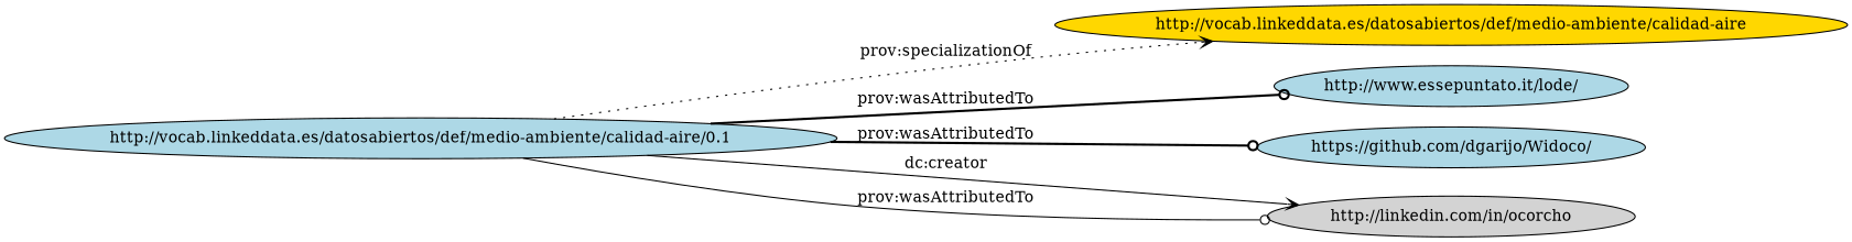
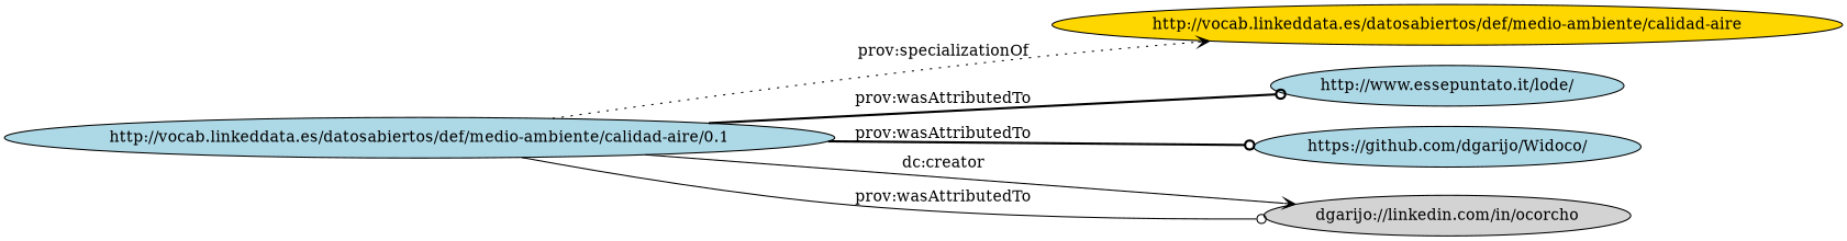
  digraph {
    rankdir=LR
    fontname="DejaVu Serif"
    node [style=filled fillcolor=lightblue fontname="DejaVu Serif"]
    edge [style=bold arrowhead=odot fontname="DejaVu Serif"]
    "http://vocab.linkeddata.es/datosabiertos/def/medio-ambiente/calidad-aire/0.1"
    "http://vocab.linkeddata.es/datosabiertos/def/medio-ambiente/calidad-aire" [fillcolor=gold]
    "http://www.essepuntato.it/lode/"
    "https://github.com/dgarijo/Widoco/"
-   "http://linkedin.com/in/ocorcho" [fillcolor=lightgrey]
+   "http://linkedin.com/in/ocorcho" [fillcolor=lightgrey label="dgarijo://linkedin.com/in/ocorcho"]
    "http://vocab.linkeddata.es/datosabiertos/def/medio-ambiente/calidad-aire/0.1" -> "http://vocab.linkeddata.es/datosabiertos/def/medio-ambiente/calidad-aire" [label="prov:specializationOf" style=dotted arrowhead=vee]
    "http://vocab.linkeddata.es/datosabiertos/def/medio-ambiente/calidad-aire/0.1" -> "http://www.essepuntato.it/lode/" [label="prov:wasAttributedTo"]
    "http://vocab.linkeddata.es/datosabiertos/def/medio-ambiente/calidad-aire/0.1" -> "https://github.com/dgarijo/Widoco/" [label="prov:wasAttributedTo"]
    "http://vocab.linkeddata.es/datosabiertos/def/medio-ambiente/calidad-aire/0.1" -> "http://linkedin.com/in/ocorcho" [label="dc:creator" style=solid arrowhead=vee]
    "http://vocab.linkeddata.es/datosabiertos/def/medio-ambiente/calidad-aire/0.1" -> "http://linkedin.com/in/ocorcho" [label="prov:wasAttributedTo" style=solid]
  }
